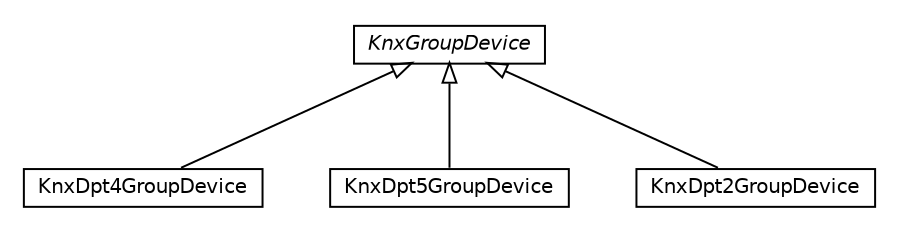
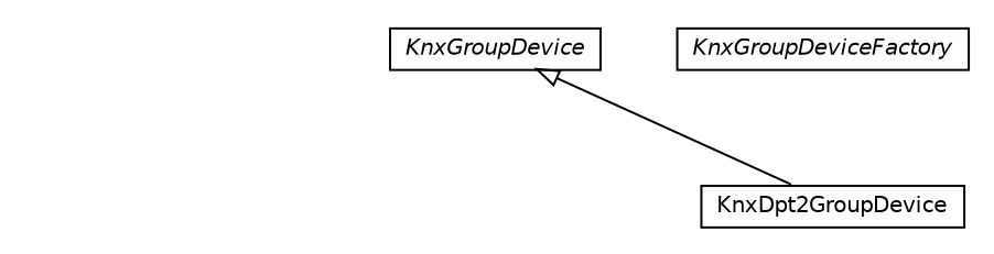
  digraph {
    nodesep=0.25
    ranksep=0.5
    node [fontcolor=black fontname=Helvetica fontsize=10.0 shape=plaintext]
    edge [arrowtail=empty dir=back fontname=Helvetica fontsize=10 headport=p labelfontname=Helvetica labelfontsize=10 tailport=p]
-   n1 [label=<<table title="org.universAAL.lddi.knx.groupdevicemodel.KnxDpt4GroupDevice" border="0" cellborder="1" cellspacing="0" cellpadding="2" port="p" href="./KnxDpt4GroupDevice.html"> 		<tr><td><table border="0" cellspacing="0" cellpadding="1"> <tr><td align="center" balign="center"> KnxDpt4GroupDevice </td></tr> 		</table></td></tr> 		</table>>]
-   n3 [label=<<table title="org.universAAL.lddi.knx.groupdevicemodel.KnxDpt5GroupDevice" border="0" cellborder="1" cellspacing="0" cellpadding="2" port="p" href="./KnxDpt5GroupDevice.html"> 		<tr><td><table border="0" cellspacing="0" cellpadding="1"> <tr><td align="center" balign="center"> KnxDpt5GroupDevice </td></tr> 		</table></td></tr> 		</table>>]
+   n2 [label=<<table title="org.universAAL.lddi.knx.groupdevicemodel.KnxGroupDeviceFactory" border="0" cellborder="1" cellspacing="0" cellpadding="2" port="p" href="./KnxGroupDeviceFactory.html"> 		<tr><td><table border="0" cellspacing="0" cellpadding="1"> <tr><td align="center" balign="center"><font face="Helvetica-Oblique"> KnxGroupDeviceFactory </font></td></tr> 		</table></td></tr> 		</table>>]
    n4 [label=<<table title="org.universAAL.lddi.knx.groupdevicemodel.KnxGroupDevice" border="0" cellborder="1" cellspacing="0" cellpadding="2" port="p" href="./KnxGroupDevice.html"> 		<tr><td><table border="0" cellspacing="0" cellpadding="1"> <tr><td align="center" balign="center"><font face="Helvetica-Oblique"> KnxGroupDevice </font></td></tr> 		</table></td></tr> 		</table>>]
    n5 [label=<<table title="org.universAAL.lddi.knx.groupdevicemodel.KnxDpt2GroupDevice" border="0" cellborder="1" cellspacing="0" cellpadding="2" port="p" href="./KnxDpt2GroupDevice.html"> 		<tr><td><table border="0" cellspacing="0" cellpadding="1"> <tr><td align="center" balign="center"> KnxDpt2GroupDevice </td></tr> 		</table></td></tr> 		</table>>]
-   n4 -> n1
-   n4 -> n3
    n4 -> n5
  }
